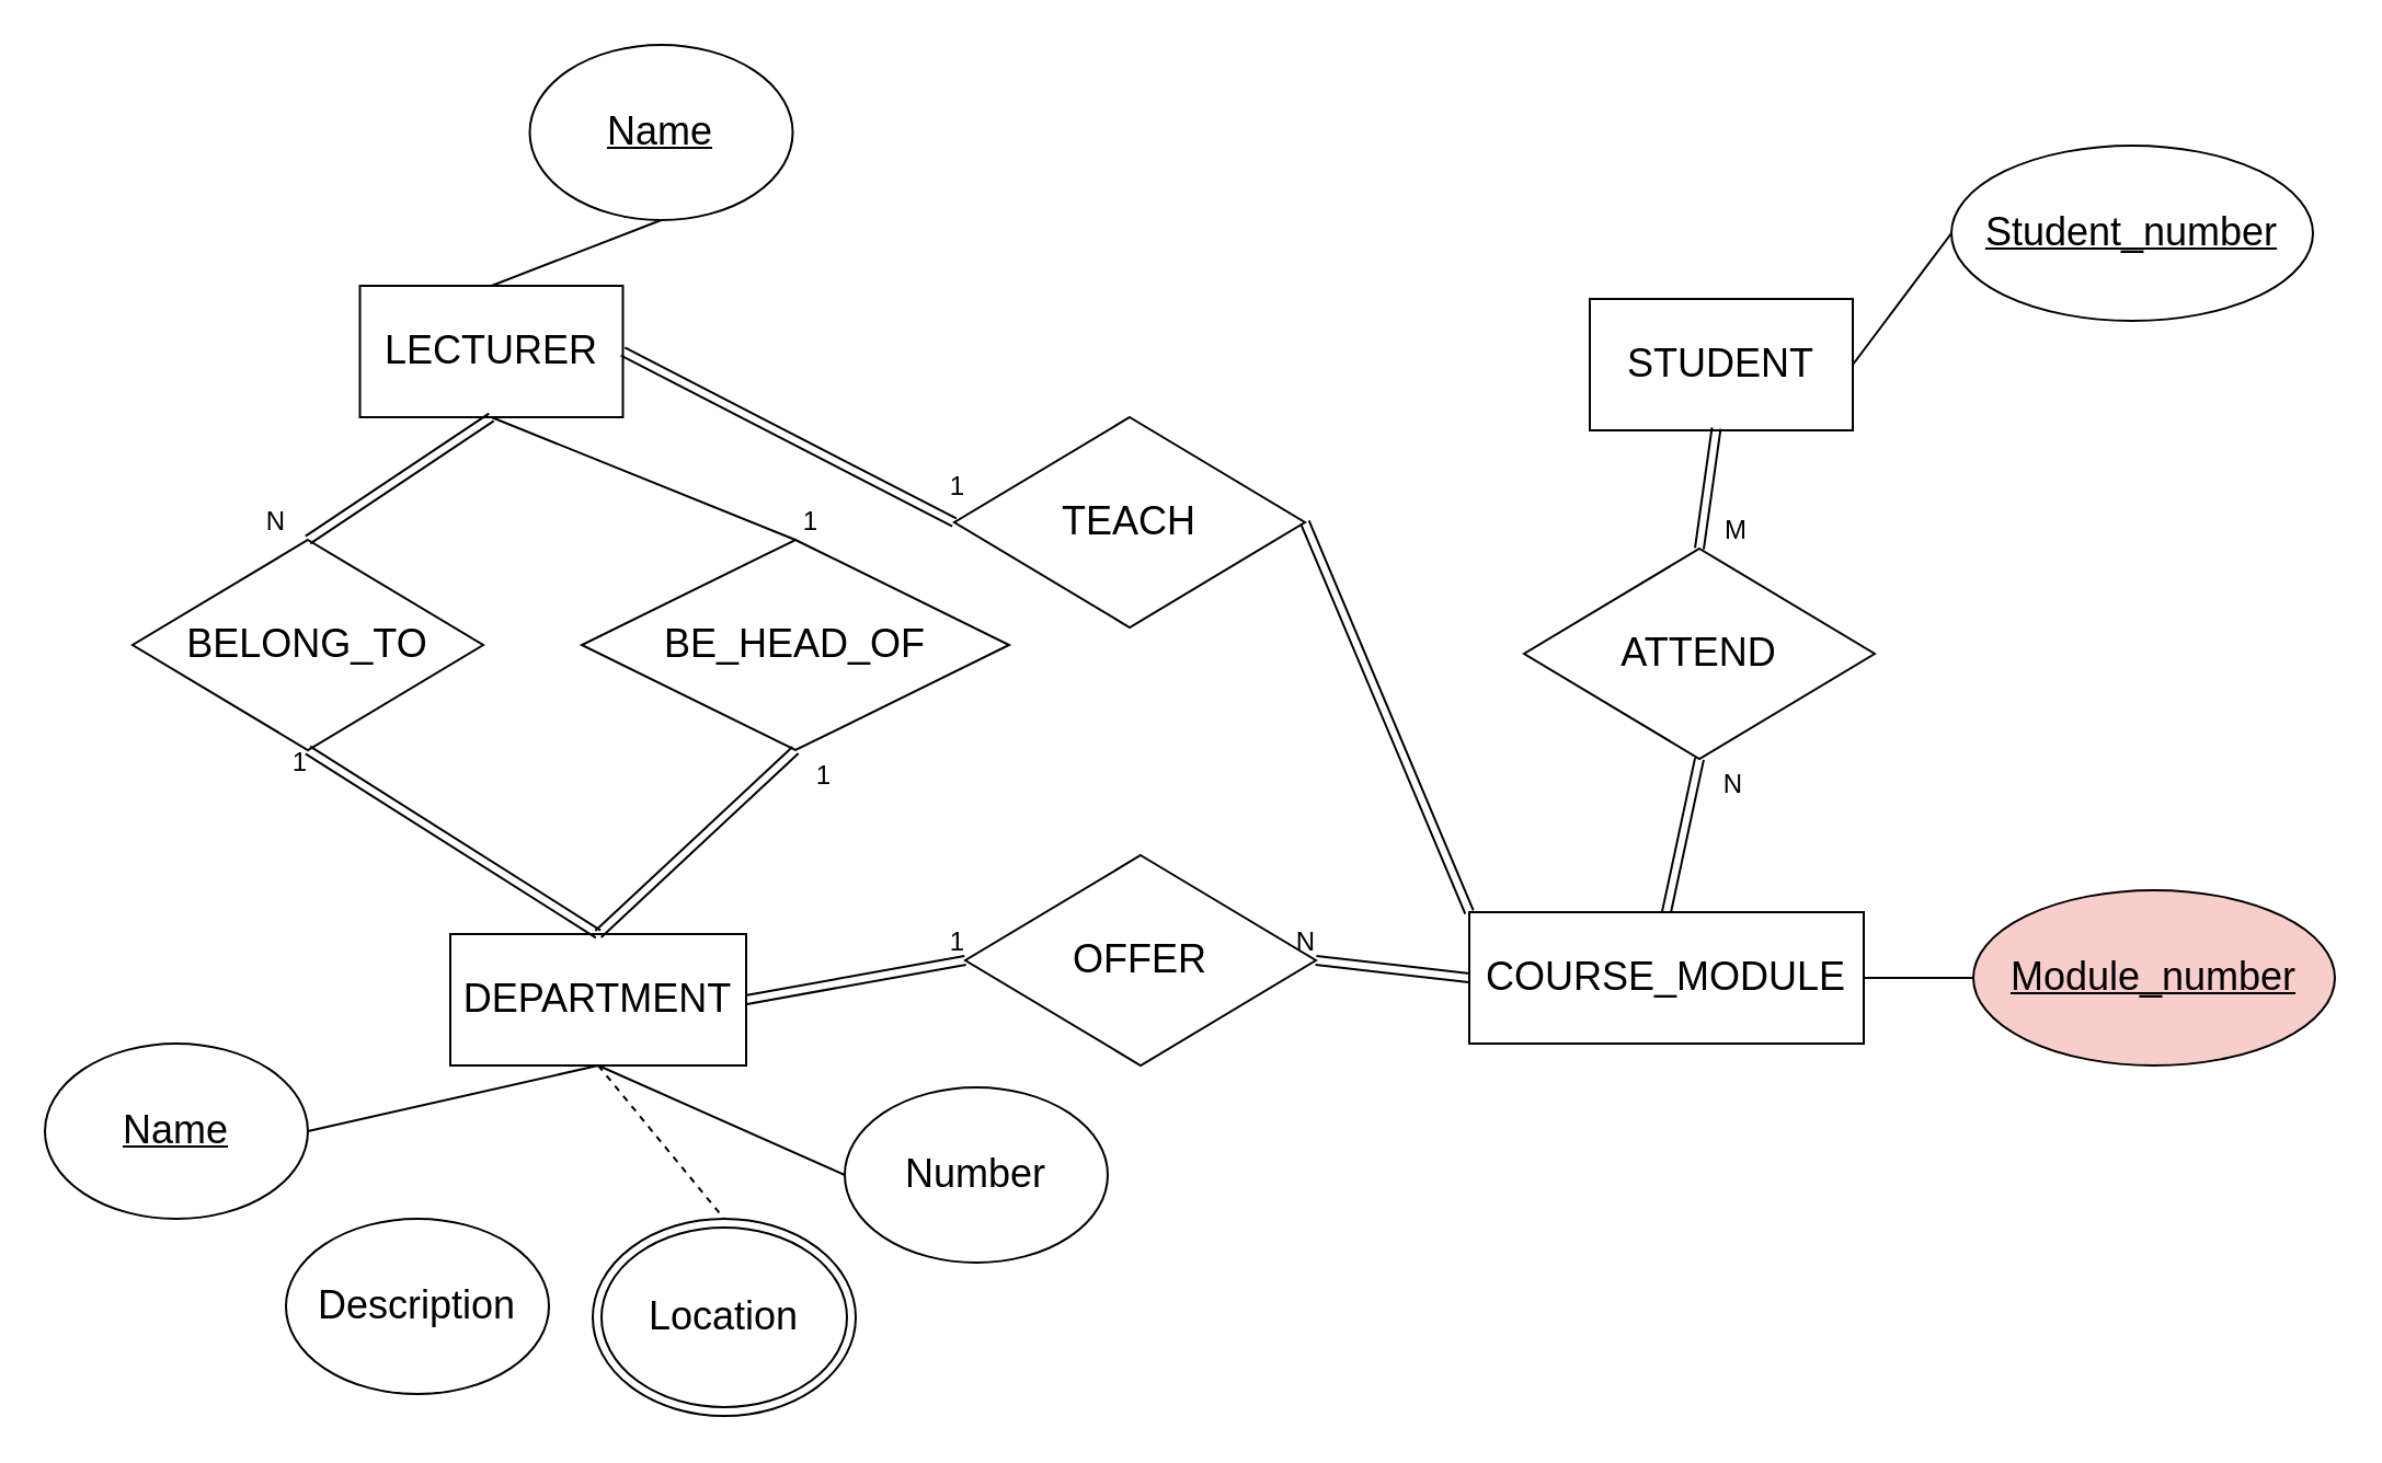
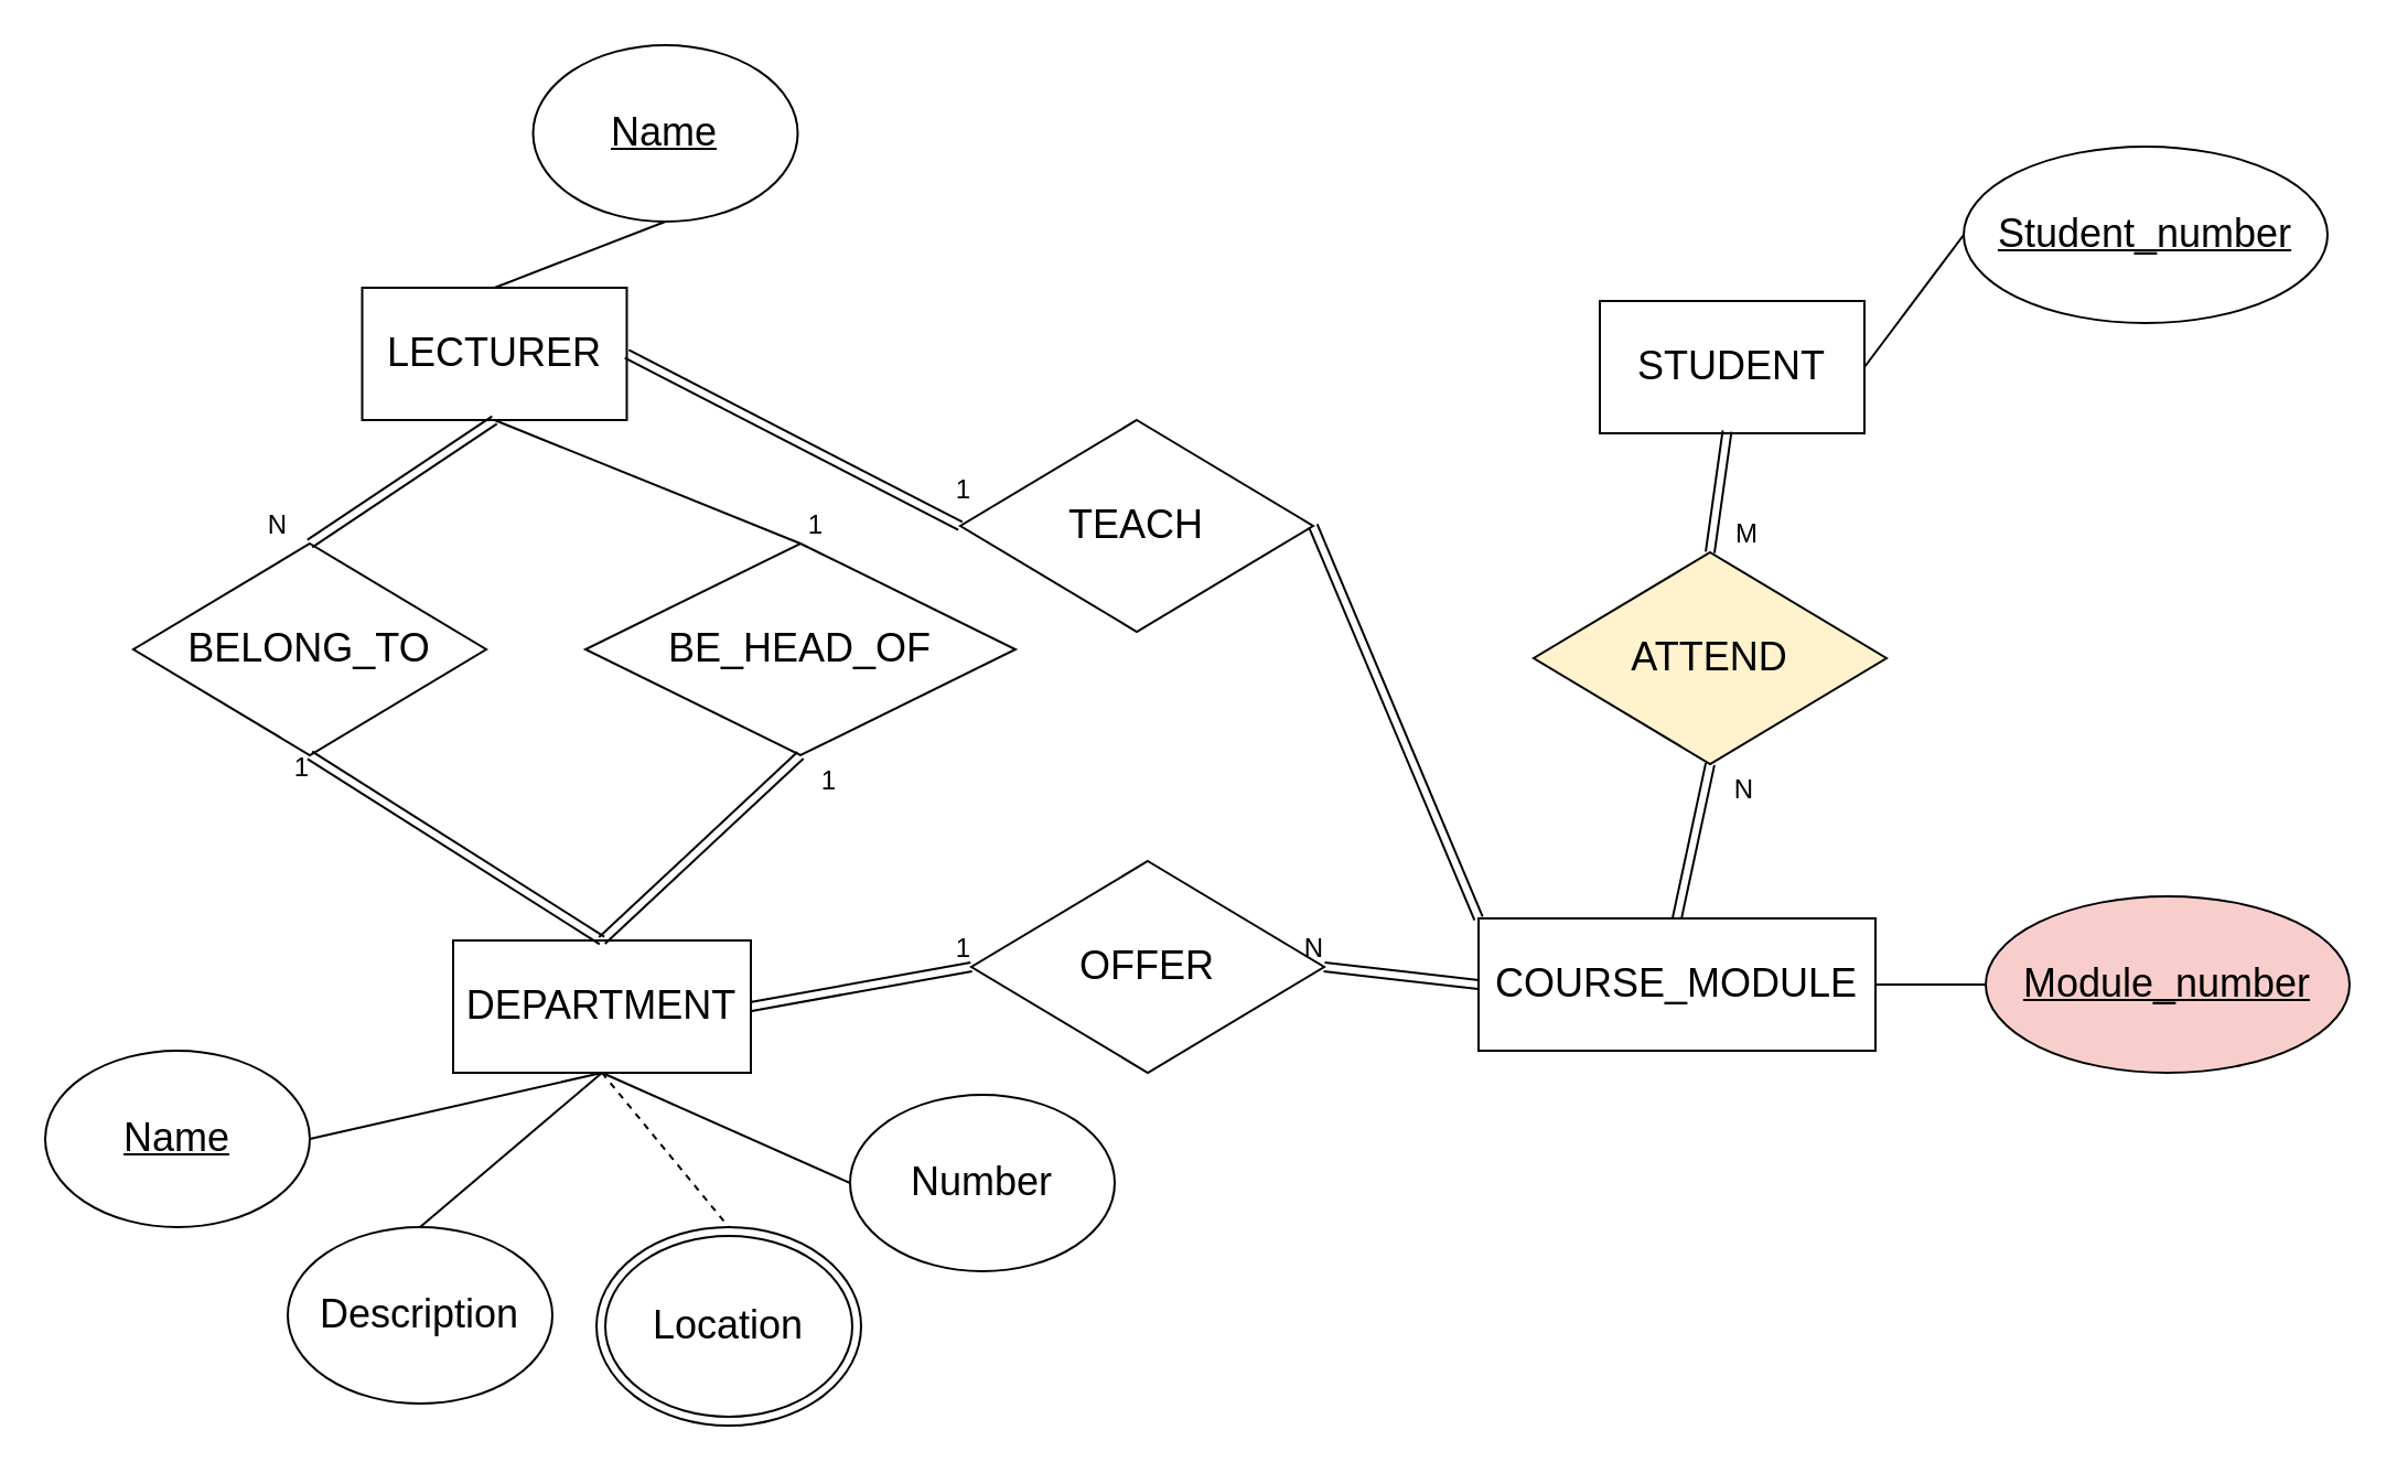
  <mxCell id="0" />
  <mxCell id="1" parent="0" />
  <mxCell id="2" value="&lt;font style=&quot;font-size: 18px&quot;&gt;DEPARTMENT&lt;/font&gt;" style="rounded=0;whiteSpace=wrap;html=1;" vertex="1" parent="1"><mxGeometry x="205" y="426" width="135" height="60" as="geometry" /></mxCell>
  <mxCell id="3" value="&lt;font style=&quot;font-size: 18px&quot;&gt;&lt;u&gt;Name&lt;/u&gt;&lt;/font&gt;" style="ellipse;whiteSpace=wrap;html=1;" vertex="1" parent="1"><mxGeometry x="20" y="476" width="120" height="80" as="geometry" /></mxCell>
  <mxCell id="4" value="" style="endArrow=none;html=1;exitX=1;exitY=0.5;exitDx=0;exitDy=0;entryX=0.5;entryY=1;entryDx=0;entryDy=0;" edge="1" parent="1" source="3" target="2"><mxGeometry width="50" height="50" relative="1" as="geometry"><mxPoint x="95" y="-124" as="sourcePoint" /><mxPoint x="353" y="656" as="targetPoint" /></mxGeometry></mxCell>
  <mxCell id="5" value="&lt;font style=&quot;font-size: 18px&quot;&gt;Description&lt;/font&gt;" style="ellipse;whiteSpace=wrap;html=1;" vertex="1" parent="1"><mxGeometry x="130" y="556" width="120" height="80" as="geometry" /></mxCell>
+ <mxCell id="6" value="" style="endArrow=none;html=1;exitX=0.5;exitY=0;exitDx=0;exitDy=0;entryX=0.5;entryY=1;entryDx=0;entryDy=0;" edge="1" parent="1" source="5" target="2"><mxGeometry width="50" height="50" relative="1" as="geometry"><mxPoint x="95" y="-124" as="sourcePoint" /><mxPoint x="265" y="566" as="targetPoint" /></mxGeometry></mxCell>
  <mxCell id="7" value="&lt;font style=&quot;font-size: 18px&quot;&gt;Location&lt;/font&gt;" style="ellipse;shape=doubleEllipse;whiteSpace=wrap;html=1;" vertex="1" parent="1"><mxGeometry x="270" y="556" width="120" height="90" as="geometry" /></mxCell>
  <mxCell id="8" value="" style="endArrow=none;html=1;exitX=0.5;exitY=1;exitDx=0;exitDy=0;entryX=0.5;entryY=0;entryDx=0;entryDy=0;dashed=1;" edge="1" parent="1" source="2" target="7"><mxGeometry width="50" height="50" relative="1" as="geometry"><mxPoint x="175" y="-204" as="sourcePoint" /><mxPoint x="225" y="-254" as="targetPoint" /></mxGeometry></mxCell>
  <mxCell id="9" value="&lt;font style=&quot;font-size: 18px&quot;&gt;Number&lt;/font&gt;" style="ellipse;whiteSpace=wrap;html=1;" vertex="1" parent="1"><mxGeometry x="385" y="496" width="120" height="80" as="geometry" /></mxCell>
  <mxCell id="10" value="" style="endArrow=none;html=1;exitX=0.5;exitY=1;exitDx=0;exitDy=0;entryX=0;entryY=0.5;entryDx=0;entryDy=0;" edge="1" parent="1" source="2" target="9"><mxGeometry width="50" height="50" relative="1" as="geometry"><mxPoint x="435" y="-54" as="sourcePoint" /><mxPoint x="485" y="-104" as="targetPoint" /></mxGeometry></mxCell>
  <mxCell id="11" value="&lt;font style=&quot;font-size: 18px&quot;&gt;LECTURER&lt;/font&gt;" style="rounded=0;whiteSpace=wrap;html=1;" vertex="1" parent="1"><mxGeometry x="163.75" y="130" width="120" height="60" as="geometry" /></mxCell>
  <mxCell id="12" value="&lt;font style=&quot;font-size: 18px&quot;&gt;&lt;u&gt;Name&lt;/u&gt;&lt;/font&gt;" style="ellipse;whiteSpace=wrap;html=1;" vertex="1" parent="1"><mxGeometry x="241.25" y="20" width="120" height="80" as="geometry" /></mxCell>
  <mxCell id="13" value="" style="endArrow=none;html=1;exitX=0.5;exitY=0;exitDx=0;exitDy=0;entryX=0.5;entryY=1;entryDx=0;entryDy=0;" edge="1" parent="1" source="11" target="12"><mxGeometry width="50" height="50" relative="1" as="geometry"><mxPoint x="295" y="326" as="sourcePoint" /><mxPoint x="345" y="276" as="targetPoint" /></mxGeometry></mxCell>
  <mxCell id="14" value="&lt;font style=&quot;font-size: 18px&quot;&gt;STUDENT&lt;/font&gt;" style="rounded=0;whiteSpace=wrap;html=1;" vertex="1" parent="1"><mxGeometry x="725" y="136" width="120" height="60" as="geometry" /></mxCell>
  <mxCell id="15" value="&lt;span style=&quot;font-size: 18px&quot;&gt;&lt;u&gt;Student_number&lt;/u&gt;&lt;/span&gt;" style="ellipse;whiteSpace=wrap;html=1;" vertex="1" parent="1"><mxGeometry x="890" y="66" width="165" height="80" as="geometry" /></mxCell>
  <mxCell id="16" value="" style="endArrow=none;html=1;entryX=1;entryY=0.5;entryDx=0;entryDy=0;exitX=0;exitY=0.5;exitDx=0;exitDy=0;" edge="1" parent="1" source="15" target="14"><mxGeometry width="50" height="50" relative="1" as="geometry"><mxPoint x="455" y="196" as="sourcePoint" /><mxPoint x="505" y="146" as="targetPoint" /></mxGeometry></mxCell>
  <mxCell id="17" value="&lt;font style=&quot;font-size: 18px&quot;&gt;BELONG_TO&lt;/font&gt;" style="rhombus;whiteSpace=wrap;html=1;" vertex="1" parent="1"><mxGeometry x="60" y="246" width="160" height="96" as="geometry" /></mxCell>
  <mxCell id="18" value="" style="shape=link;html=1;rounded=0;exitX=0.5;exitY=1;exitDx=0;exitDy=0;entryX=0.5;entryY=0;entryDx=0;entryDy=0;" edge="1" parent="1" source="11" target="17"><mxGeometry relative="1" as="geometry"><mxPoint x="195" y="246" as="sourcePoint" /><mxPoint x="355" y="246" as="targetPoint" /></mxGeometry></mxCell>
  <mxCell id="19" value="N" style="resizable=0;html=1;align=right;verticalAlign=bottom;" connectable="0" vertex="1" parent="18"><mxGeometry x="1" relative="1" as="geometry"><mxPoint x="-10" as="offset" /></mxGeometry></mxCell>
  <mxCell id="20" value="" style="shape=link;html=1;rounded=0;exitX=0.5;exitY=0;exitDx=0;exitDy=0;entryX=0.5;entryY=1;entryDx=0;entryDy=0;" edge="1" parent="1" source="2" target="17"><mxGeometry relative="1" as="geometry"><mxPoint x="145" y="166" as="sourcePoint" /><mxPoint x="305" y="166" as="targetPoint" /></mxGeometry></mxCell>
  <mxCell id="21" value="1" style="resizable=0;html=1;align=right;verticalAlign=bottom;" connectable="0" vertex="1" parent="20"><mxGeometry x="1" relative="1" as="geometry"><mxPoint y="14" as="offset" /></mxGeometry></mxCell>
  <mxCell id="22" value="&lt;font style=&quot;font-size: 18px&quot;&gt;BE_HEAD_OF&lt;/font&gt;" style="rhombus;whiteSpace=wrap;html=1;" vertex="1" parent="1"><mxGeometry x="265" y="246" width="195" height="96" as="geometry" /></mxCell>
  <mxCell id="23" value="" style="shape=link;html=1;rounded=0;exitX=0.5;exitY=0;exitDx=0;exitDy=0;entryX=0.5;entryY=1;entryDx=0;entryDy=0;" edge="1" parent="1" source="2" target="22"><mxGeometry relative="1" as="geometry"><mxPoint x="457.5" y="256" as="sourcePoint" /><mxPoint x="303" y="326" as="targetPoint" /></mxGeometry></mxCell>
  <mxCell id="24" value="1" style="resizable=0;html=1;align=right;verticalAlign=bottom;" connectable="0" vertex="1" parent="23"><mxGeometry x="1" relative="1" as="geometry"><mxPoint x="17" y="20" as="offset" /></mxGeometry></mxCell>
  <mxCell id="25" value="" style="endArrow=none;html=1;rounded=0;exitX=0.5;exitY=1;exitDx=0;exitDy=0;entryX=0.5;entryY=0;entryDx=0;entryDy=0;" edge="1" parent="1" source="11" target="22"><mxGeometry relative="1" as="geometry"><mxPoint x="255" y="246" as="sourcePoint" /><mxPoint x="415" y="246" as="targetPoint" /></mxGeometry></mxCell>
  <mxCell id="26" value="1" style="resizable=0;html=1;align=right;verticalAlign=bottom;" connectable="0" vertex="1" parent="25"><mxGeometry x="1" relative="1" as="geometry"><mxPoint x="10" as="offset" /></mxGeometry></mxCell>
  <mxCell id="27" value="&lt;font style=&quot;font-size: 18px&quot;&gt;COURSE_MODULE&lt;/font&gt;" style="rounded=0;whiteSpace=wrap;html=1;" vertex="1" parent="1"><mxGeometry x="670" y="416" width="180" height="60" as="geometry" /></mxCell>
  <mxCell id="28" value="&lt;font style=&quot;font-size: 18px&quot;&gt;TEACH&lt;/font&gt;" style="rhombus;whiteSpace=wrap;html=1;" vertex="1" parent="1"><mxGeometry x="435" y="190" width="160" height="96" as="geometry" /></mxCell>
  <mxCell id="29" value="" style="shape=link;html=1;rounded=0;exitX=1;exitY=0.5;exitDx=0;exitDy=0;entryX=0;entryY=0.5;entryDx=0;entryDy=0;" edge="1" parent="1" source="11" target="28"><mxGeometry relative="1" as="geometry"><mxPoint x="405" y="346" as="sourcePoint" /><mxPoint x="565" y="346" as="targetPoint" /></mxGeometry></mxCell>
  <mxCell id="30" value="1" style="resizable=0;html=1;align=right;verticalAlign=bottom;" connectable="0" vertex="1" parent="29"><mxGeometry x="1" relative="1" as="geometry"><mxPoint x="5" y="-8" as="offset" /></mxGeometry></mxCell>
  <mxCell id="31" value="&lt;font style=&quot;font-size: 18px&quot;&gt;&lt;u&gt;Module_number&lt;/u&gt;&lt;/font&gt;" style="ellipse;whiteSpace=wrap;html=1;fillColor=#f8cecc;" vertex="1" parent="1"><mxGeometry x="900" y="406" width="165" height="80" as="geometry" /></mxCell>
  <mxCell id="32" value="" style="endArrow=none;html=1;entryX=1;entryY=0.5;entryDx=0;entryDy=0;exitX=0;exitY=0.5;exitDx=0;exitDy=0;" edge="1" parent="1" source="31" target="27"><mxGeometry width="50" height="50" relative="1" as="geometry"><mxPoint x="815" y="136" as="sourcePoint" /><mxPoint x="735" y="66" as="targetPoint" /></mxGeometry></mxCell>
  <mxCell id="33" value="&lt;font style=&quot;font-size: 18px&quot;&gt;OFFER&lt;/font&gt;" style="rhombus;whiteSpace=wrap;html=1;" vertex="1" parent="1"><mxGeometry x="440" y="390" width="160" height="96" as="geometry" /></mxCell>
  <mxCell id="34" value="" style="shape=link;html=1;rounded=0;exitX=1;exitY=0.5;exitDx=0;exitDy=0;entryX=0;entryY=0.5;entryDx=0;entryDy=0;" edge="1" parent="1" source="2" target="33"><mxGeometry relative="1" as="geometry"><mxPoint x="350" y="206" as="sourcePoint" /><mxPoint x="640" y="526" as="targetPoint" /></mxGeometry></mxCell>
  <mxCell id="35" value="1" style="resizable=0;html=1;align=right;verticalAlign=bottom;" connectable="0" vertex="1" parent="34"><mxGeometry x="1" relative="1" as="geometry" /></mxCell>
- <mxCell id="36" value="&lt;font style=&quot;font-size: 18px&quot;&gt;ATTEND&lt;/font&gt;" style="rhombus;whiteSpace=wrap;html=1;" vertex="1" parent="1"><mxGeometry x="695" y="250" width="160" height="96" as="geometry" /></mxCell>
+ <mxCell id="36" value="&lt;font style=&quot;font-size: 18px&quot;&gt;ATTEND&lt;/font&gt;" style="rhombus;whiteSpace=wrap;html=1;fillColor=#fff2cc;" vertex="1" parent="1"><mxGeometry x="695" y="250" width="160" height="96" as="geometry" /></mxCell>
  <mxCell id="37" value="" style="shape=link;html=1;rounded=0;exitX=0;exitY=0;exitDx=0;exitDy=0;entryX=1;entryY=0.5;entryDx=0;entryDy=0;" edge="1" parent="1" source="27" target="28"><mxGeometry relative="1" as="geometry"><mxPoint x="480" y="286" as="sourcePoint" /><mxPoint x="640" y="286" as="targetPoint" /></mxGeometry></mxCell>
  <mxCell id="38" value="" style="shape=link;html=1;rounded=0;exitX=0.481;exitY=0.983;exitDx=0;exitDy=0;exitPerimeter=0;entryX=0.5;entryY=0;entryDx=0;entryDy=0;" edge="1" parent="1" source="14" target="36"><mxGeometry relative="1" as="geometry"><mxPoint x="620" y="206" as="sourcePoint" /><mxPoint x="780" y="206" as="targetPoint" /></mxGeometry></mxCell>
  <mxCell id="39" value="N" style="resizable=0;html=1;align=right;verticalAlign=bottom;" connectable="0" vertex="1" parent="38"><mxGeometry x="1" relative="1" as="geometry"><mxPoint x="20" y="116" as="offset" /></mxGeometry></mxCell>
  <mxCell id="40" value="" style="shape=link;html=1;rounded=0;entryX=0.5;entryY=0;entryDx=0;entryDy=0;exitX=0.5;exitY=1;exitDx=0;exitDy=0;" edge="1" parent="1" source="36" target="27"><mxGeometry relative="1" as="geometry"><mxPoint x="620" y="206" as="sourcePoint" /><mxPoint x="780" y="206" as="targetPoint" /></mxGeometry></mxCell>
  <mxCell id="41" value="M" style="resizable=0;html=1;align=left;verticalAlign=bottom;" connectable="0" vertex="1" parent="40"><mxGeometry x="-1" relative="1" as="geometry"><mxPoint x="10" y="-96" as="offset" /></mxGeometry></mxCell>
  <mxCell id="42" value="" style="shape=link;html=1;rounded=0;exitX=0;exitY=0.5;exitDx=0;exitDy=0;entryX=1;entryY=0.5;entryDx=0;entryDy=0;" edge="1" parent="1" source="27" target="33"><mxGeometry relative="1" as="geometry"><mxPoint x="485" y="476" as="sourcePoint" /><mxPoint x="645" y="476" as="targetPoint" /></mxGeometry></mxCell>
  <mxCell id="43" value="N" style="resizable=0;html=1;align=right;verticalAlign=bottom;" connectable="0" vertex="1" parent="42"><mxGeometry x="1" relative="1" as="geometry" /></mxCell>
